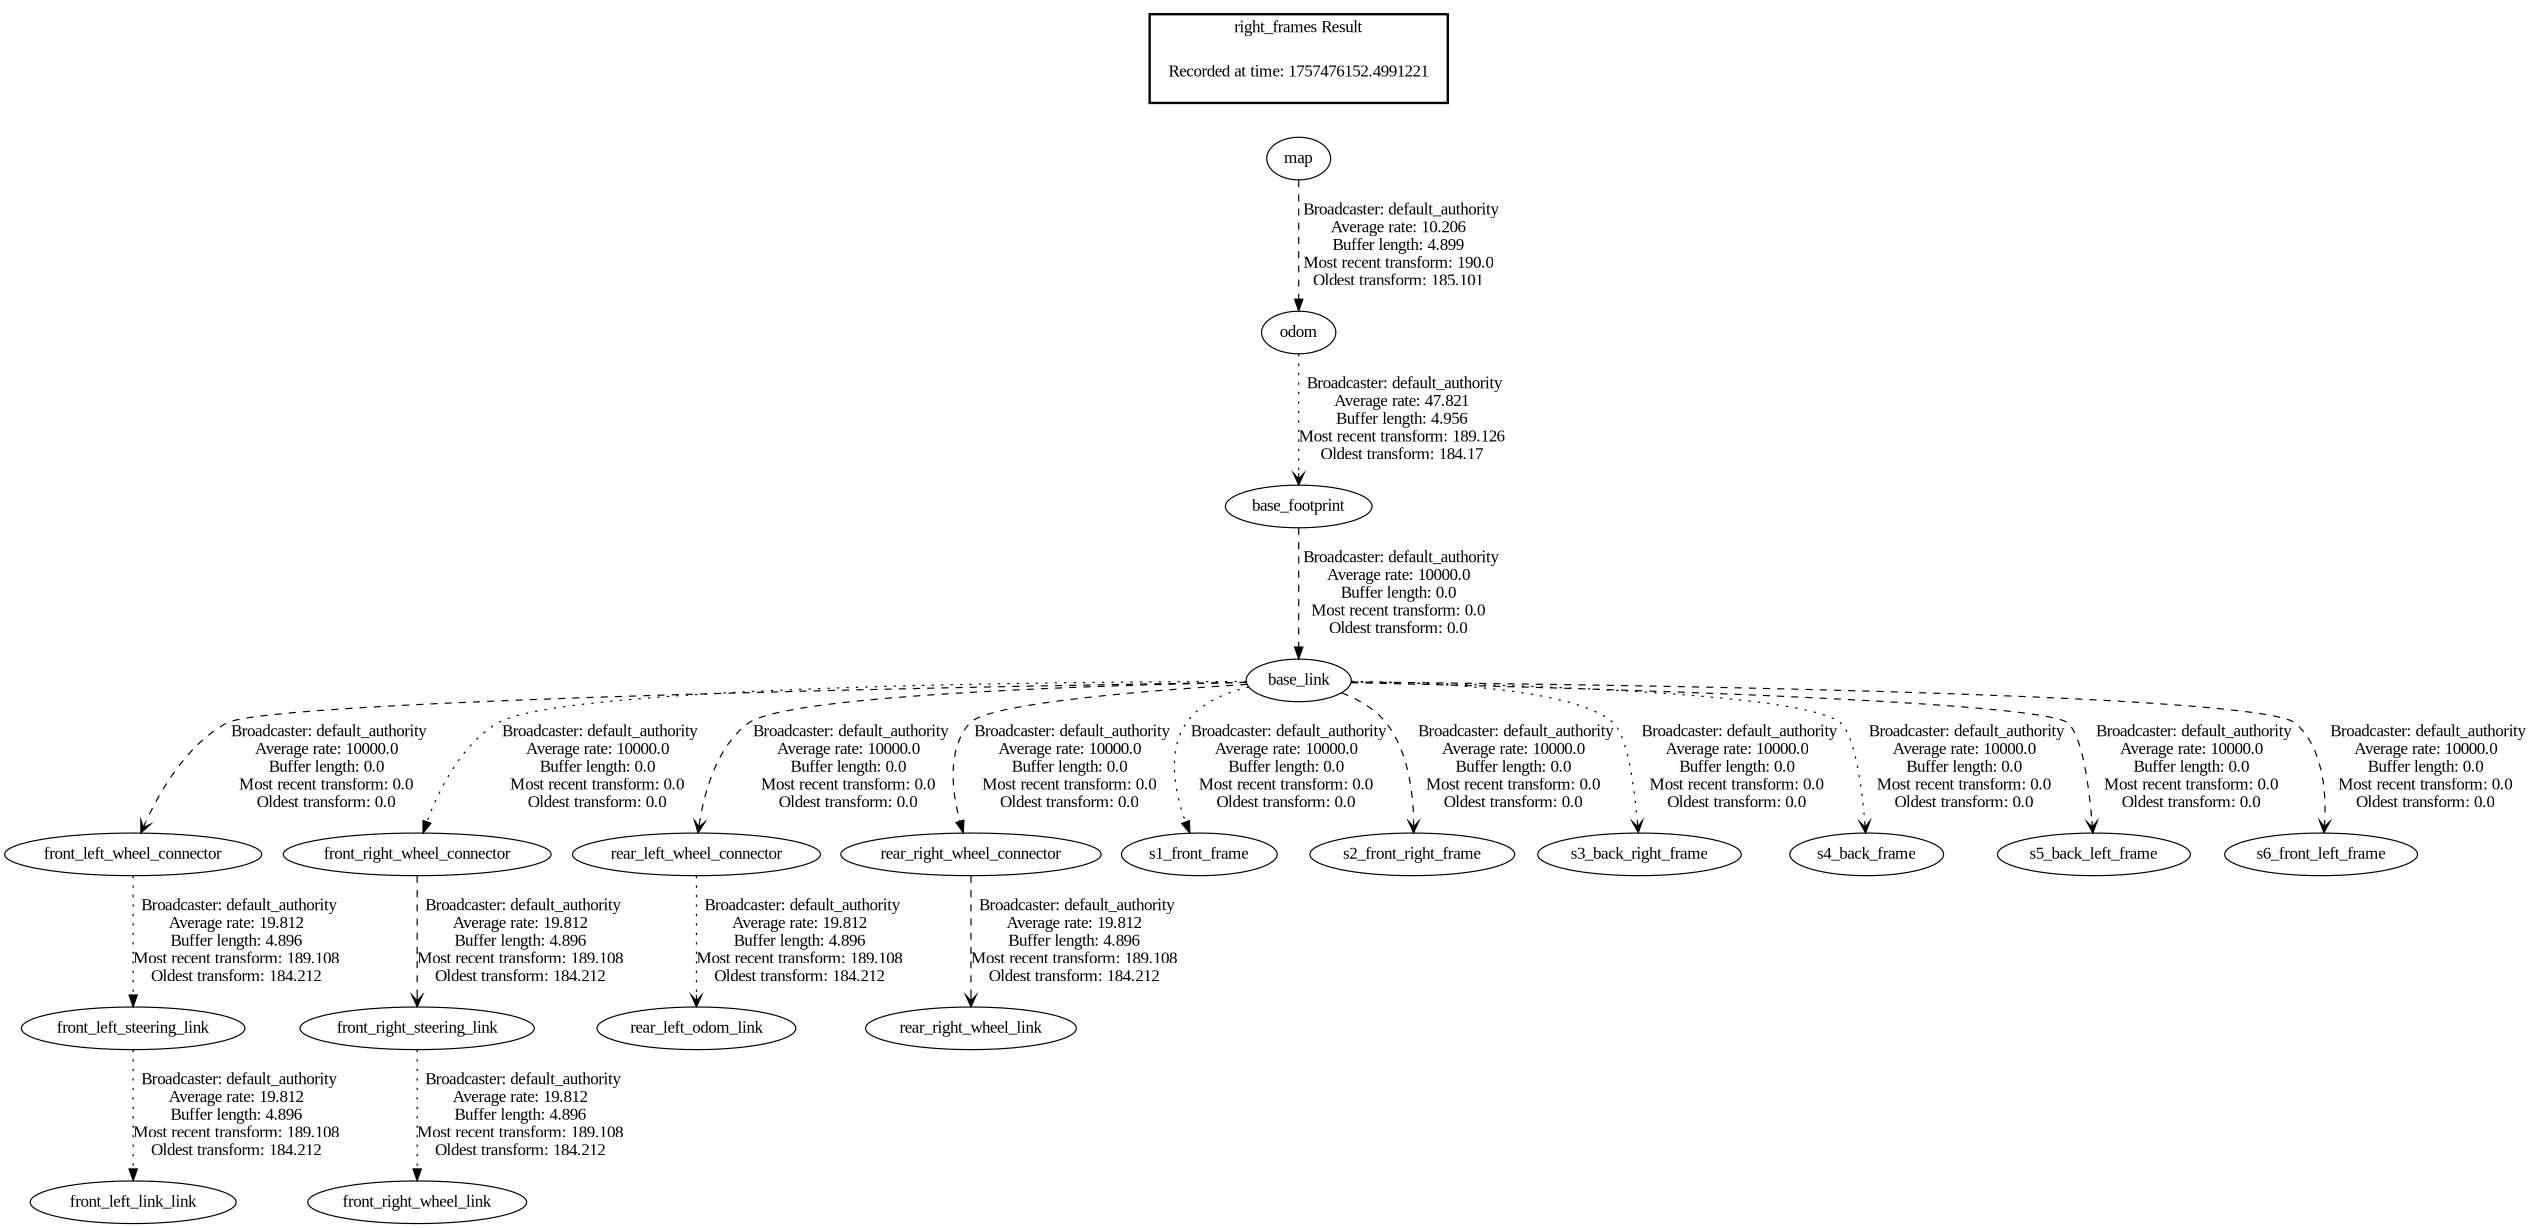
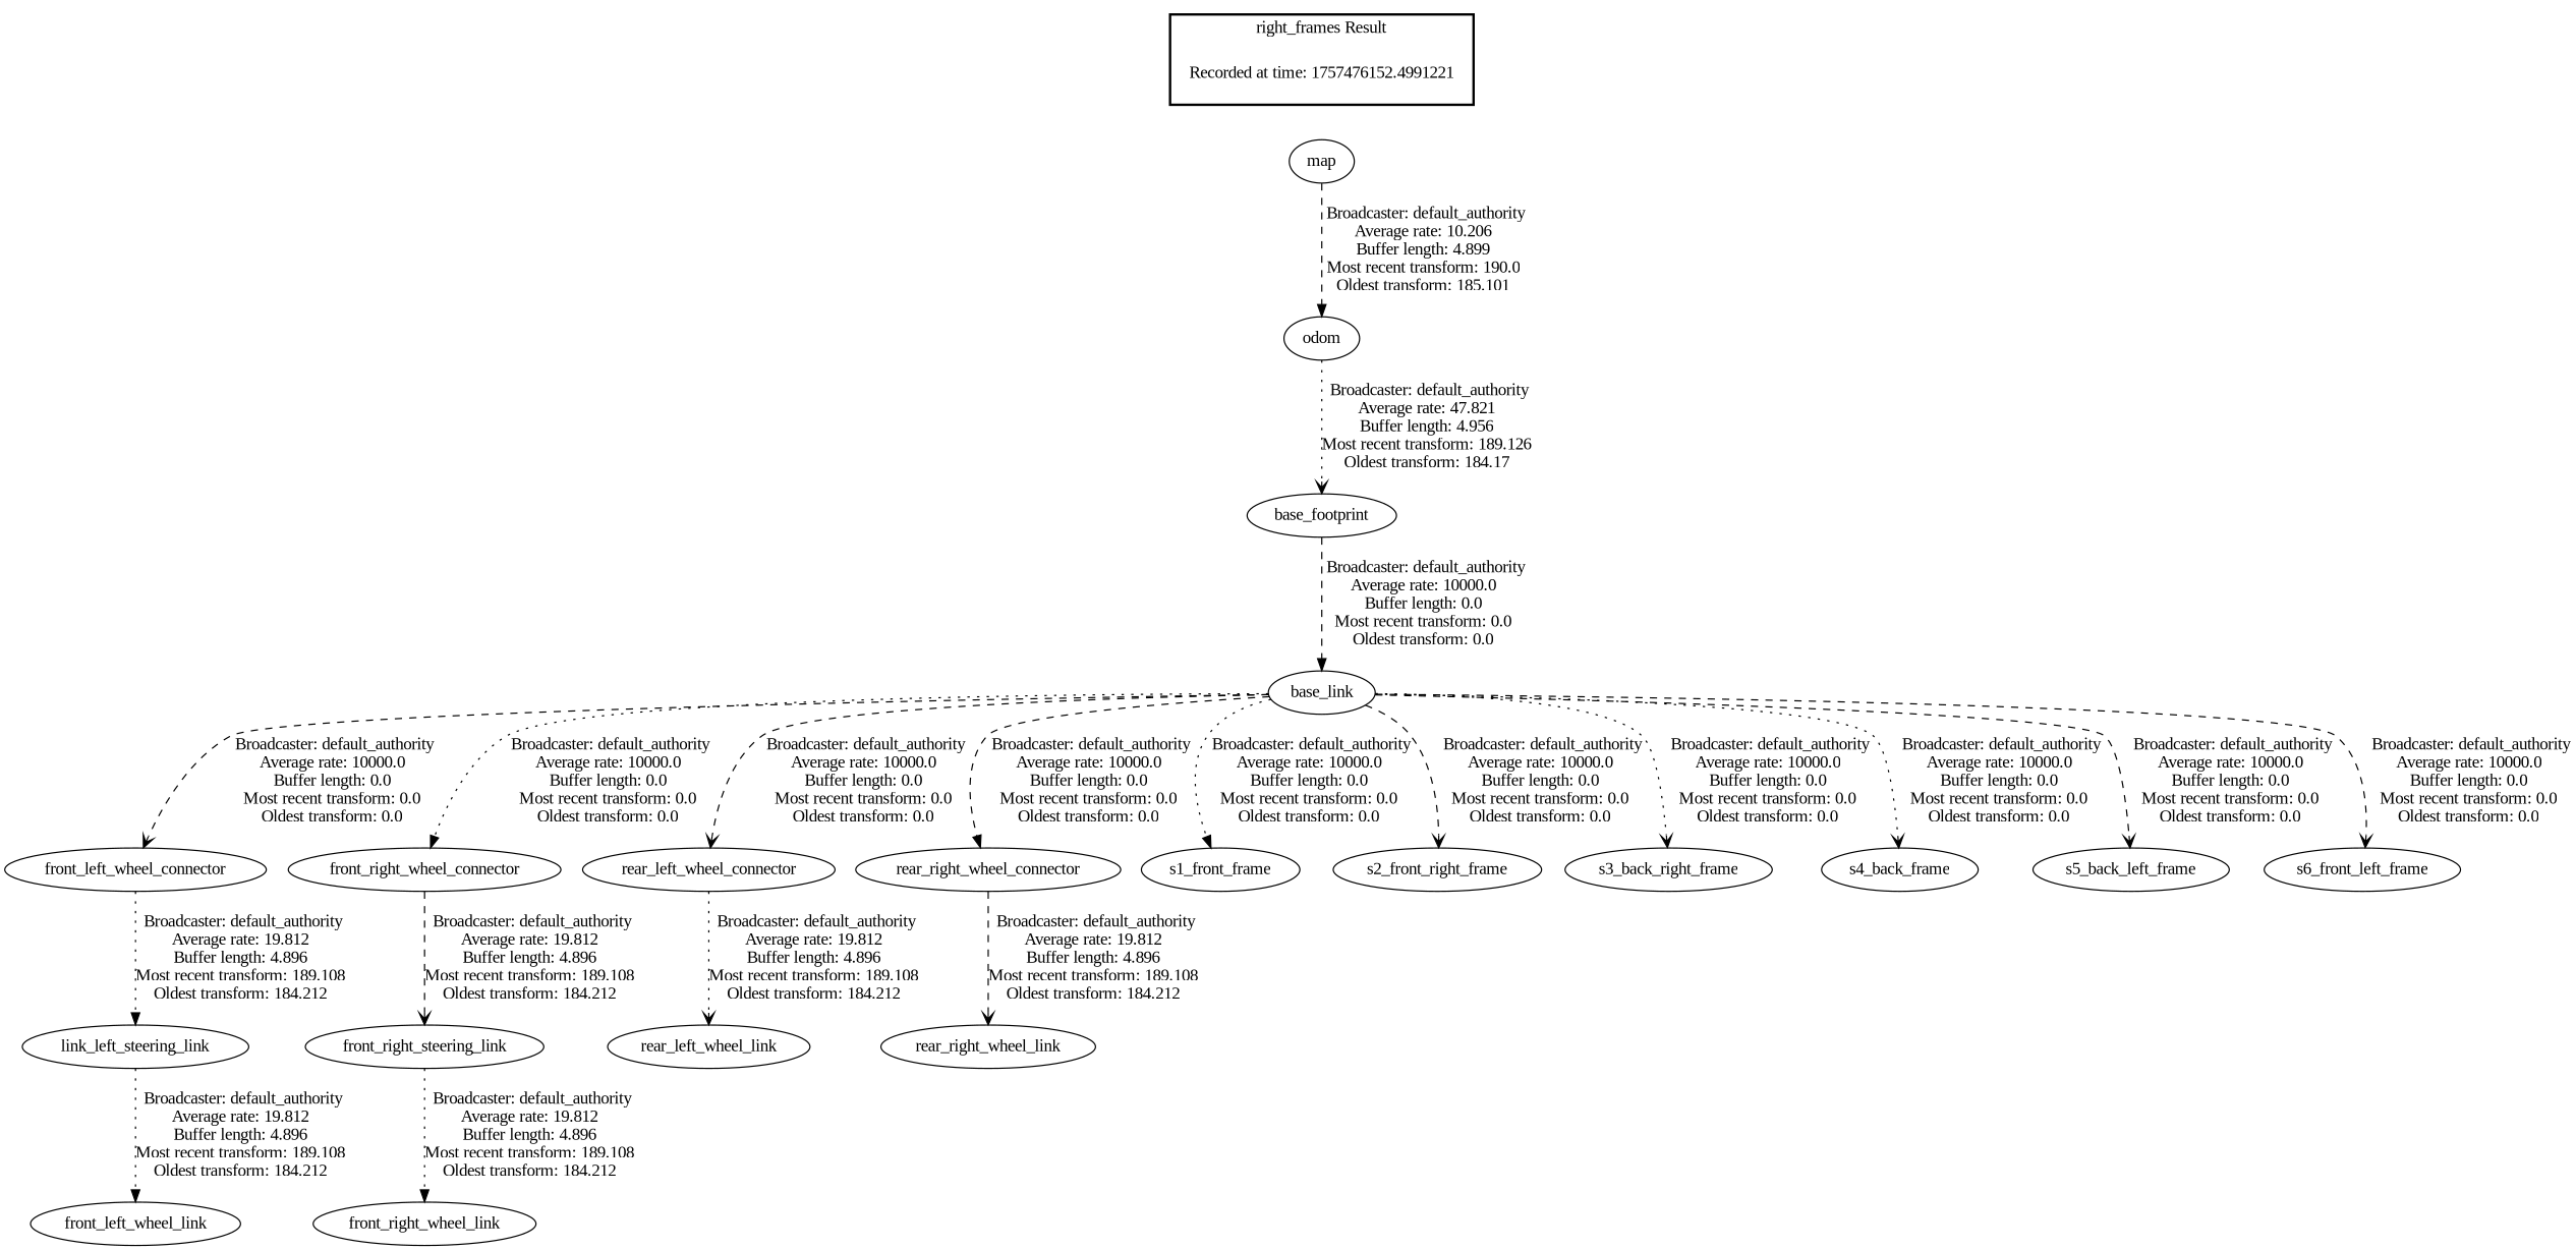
  digraph {
    fontname="Liberation Serif"
    node [fontname="Liberation Serif"]
    edge [fontname="Liberation Serif" style=dashed arrowhead=vee]
    "Recorded at time: 1757476152.4991221" [shape=plaintext]
    map
    odom
    base_footprint
    base_link
    front_left_wheel_connector
    front_right_wheel_connector
    rear_left_wheel_connector
    rear_right_wheel_connector
    s1_front_frame
    s2_front_right_frame
    s3_back_right_frame
    s4_back_frame
    s5_back_left_frame
    s6_front_left_frame
-   front_left_steering_link
+   front_left_steering_link [label=link_left_steering_link]
    front_right_steering_link
-   rear_left_wheel_link [label=rear_left_odom_link]
+   rear_left_wheel_link
    rear_right_wheel_link
-   front_left_wheel_link [label=front_left_link_link]
+   front_left_wheel_link
    front_right_wheel_link
    subgraph cluster_1 {
      color=black
      label="right_frames Result"
      style=bold
      "Recorded at time: 1757476152.4991221"
    }
    "Recorded at time: 1757476152.4991221" -> map [style=invis arrowhead=""]
    map -> odom [arrowhead=normal label=" Broadcaster: default_authority\nAverage rate: 10.206\nBuffer length: 4.899\nMost recent transform: 190.0\nOldest transform: 185.101\n"]
    odom -> base_footprint [label=" Broadcaster: default_authority\nAverage rate: 47.821\nBuffer length: 4.956\nMost recent transform: 189.126\nOldest transform: 184.17\n" style=dotted]
    base_footprint -> base_link [arrowhead=normal label=" Broadcaster: default_authority\nAverage rate: 10000.0\nBuffer length: 0.0\nMost recent transform: 0.0\nOldest transform: 0.0\n"]
    base_link -> front_left_wheel_connector [label=" Broadcaster: default_authority\nAverage rate: 10000.0\nBuffer length: 0.0\nMost recent transform: 0.0\nOldest transform: 0.0\n"]
    base_link -> front_right_wheel_connector [arrowhead=normal label=" Broadcaster: default_authority\nAverage rate: 10000.0\nBuffer length: 0.0\nMost recent transform: 0.0\nOldest transform: 0.0\n" style=dotted]
    base_link -> rear_left_wheel_connector [label=" Broadcaster: default_authority\nAverage rate: 10000.0\nBuffer length: 0.0\nMost recent transform: 0.0\nOldest transform: 0.0\n"]
    base_link -> rear_right_wheel_connector [arrowhead=normal label=" Broadcaster: default_authority\nAverage rate: 10000.0\nBuffer length: 0.0\nMost recent transform: 0.0\nOldest transform: 0.0\n"]
    base_link -> s1_front_frame [arrowhead=normal label=" Broadcaster: default_authority\nAverage rate: 10000.0\nBuffer length: 0.0\nMost recent transform: 0.0\nOldest transform: 0.0\n" style=dotted]
    base_link -> s2_front_right_frame [label=" Broadcaster: default_authority\nAverage rate: 10000.0\nBuffer length: 0.0\nMost recent transform: 0.0\nOldest transform: 0.0\n"]
    base_link -> s3_back_right_frame [label=" Broadcaster: default_authority\nAverage rate: 10000.0\nBuffer length: 0.0\nMost recent transform: 0.0\nOldest transform: 0.0\n" style=dotted]
    base_link -> s4_back_frame [label=" Broadcaster: default_authority\nAverage rate: 10000.0\nBuffer length: 0.0\nMost recent transform: 0.0\nOldest transform: 0.0\n" style=dotted]
    base_link -> s5_back_left_frame [label=" Broadcaster: default_authority\nAverage rate: 10000.0\nBuffer length: 0.0\nMost recent transform: 0.0\nOldest transform: 0.0\n"]
    base_link -> s6_front_left_frame [label=" Broadcaster: default_authority\nAverage rate: 10000.0\nBuffer length: 0.0\nMost recent transform: 0.0\nOldest transform: 0.0\n"]
    front_left_wheel_connector -> front_left_steering_link [arrowhead=normal label=" Broadcaster: default_authority\nAverage rate: 19.812\nBuffer length: 4.896\nMost recent transform: 189.108\nOldest transform: 184.212\n" style=dotted]
    front_right_wheel_connector -> front_right_steering_link [label=" Broadcaster: default_authority\nAverage rate: 19.812\nBuffer length: 4.896\nMost recent transform: 189.108\nOldest transform: 184.212\n"]
    rear_left_wheel_connector -> rear_left_wheel_link [label=" Broadcaster: default_authority\nAverage rate: 19.812\nBuffer length: 4.896\nMost recent transform: 189.108\nOldest transform: 184.212\n" style=dotted]
    rear_right_wheel_connector -> rear_right_wheel_link [label=" Broadcaster: default_authority\nAverage rate: 19.812\nBuffer length: 4.896\nMost recent transform: 189.108\nOldest transform: 184.212\n"]
    front_left_steering_link -> front_left_wheel_link [arrowhead=normal label=" Broadcaster: default_authority\nAverage rate: 19.812\nBuffer length: 4.896\nMost recent transform: 189.108\nOldest transform: 184.212\n" style=dotted]
    front_right_steering_link -> front_right_wheel_link [arrowhead=normal label=" Broadcaster: default_authority\nAverage rate: 19.812\nBuffer length: 4.896\nMost recent transform: 189.108\nOldest transform: 184.212\n" style=dotted]
  }
